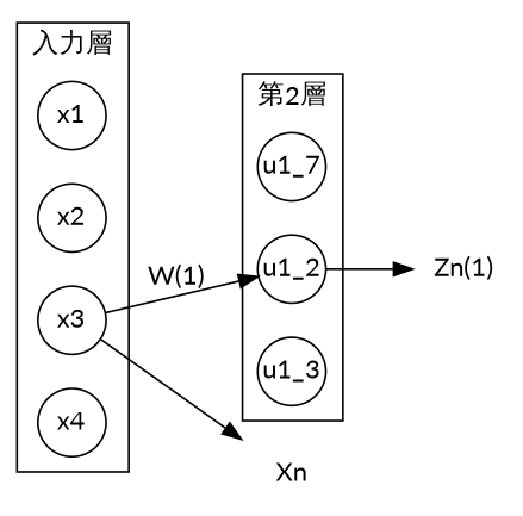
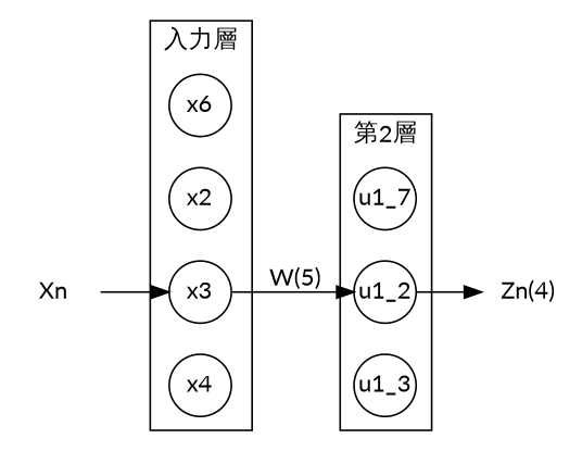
  digraph {
    compound=true
    fontname=Lato
    ordering=out
    rankdir=LR
    splines=line
    node [fixedsize=true fontname=Lato shape=circle style=solid]
    edge [fontname=Lato]
-   x1
+   x1 [label=x6]
    x2
    x3
    x4
    n5 [label=u1_7]
    u1_2
    u1_3
-   n8 [label="Zn(1)" shape=none style=""]
+   n8 [label="Zn(4)" shape=none style=""]
    n9 [label=Xn shape=none style=""]
    subgraph cluster_1 {
      label="入力層"
      x1
      x2
      x3
      x4
    }
    subgraph cluster_2 {
      label="第2層"
      n5
      u1_2
      u1_3
    }
-   x3 -> u1_2 [label="W(1)"]
+   x3 -> u1_2 [label="W(5)"]
    u1_2 -> n8
-   x3 -> n9
+   n9 -> x3
  }
